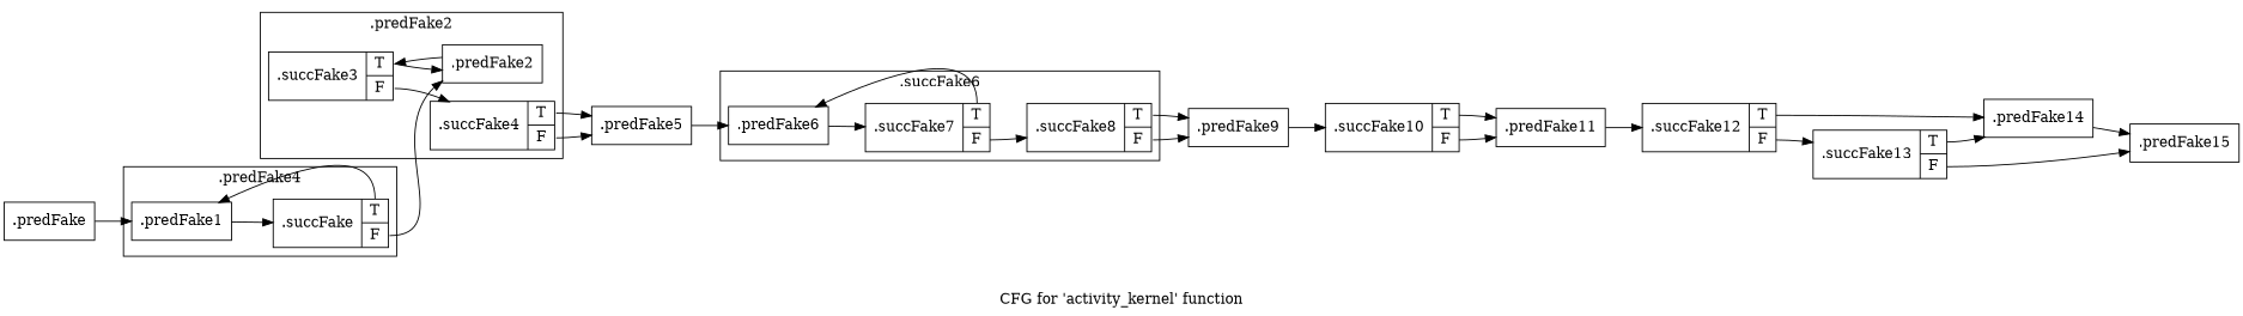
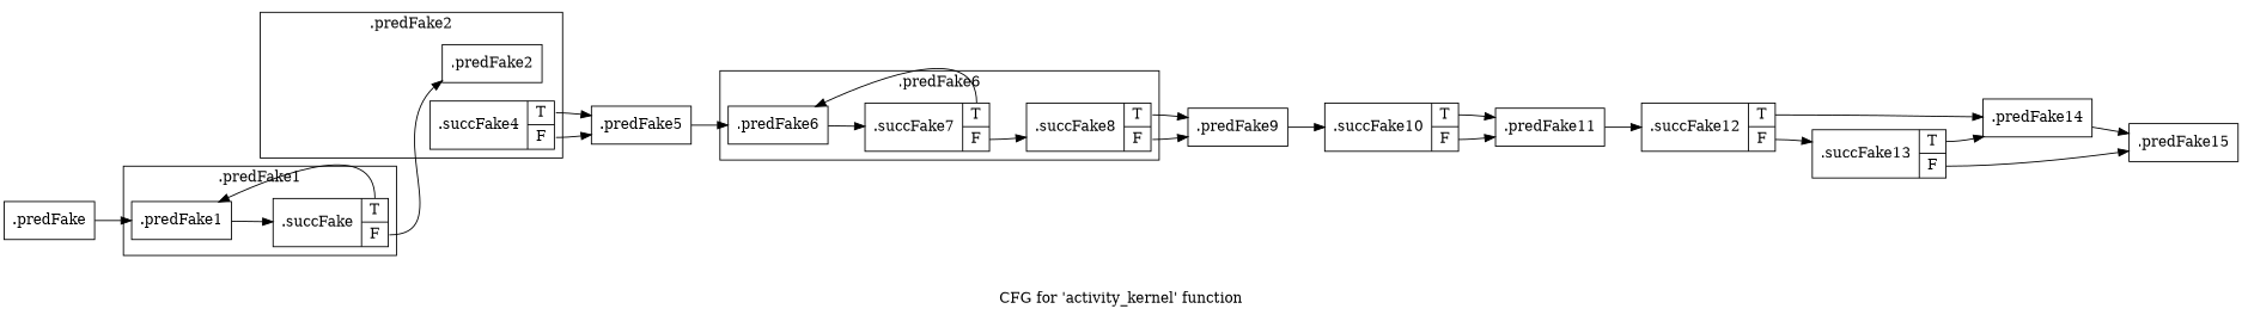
  digraph {
    label="CFG for 'activity_kernel' function"
    rankdir=LR
    node [filename="../../../../activity_kernel.c" linenumber=28 shape=record]
    edge [execusionnum=0 filename="../../../../activity_kernel.c"]
    n1 [label="{.predFake6}"]
    n2 [label="{.succFake7|{<s0>T|<s1>F}}"]
    n3 [label="{.succFake8|{<s0>T|<s1>F}}" linenumber=35]
    n4 [label="{.succFake4|{<s0>T|<s1>F}}" linenumber=24]
    n5 [label="{.predFake2}" linenumber=15]
-   n6 [label="{.succFake3|{<s0>T|<s1>F}}" linenumber=15]
    n7 [label="{.predFake1}" linenumber=11]
    n8 [label="{.succFake|{<s0>T|<s1>F}}" linenumber=11]
    n9 [label="{.predFake9}" linenumber=39]
    n10 [label="{.predFake5}"]
    n11 [label="{.predFake}" filename="" linenumber=""]
    n12 [label="{.succFake10|{<s0>T|<s1>F}}" linenumber=41]
    n13 [label="{.predFake11}" linenumber=46]
    n14 [label="{.succFake12|{<s0>T|<s1>F}}" linenumber=46]
    n15 [label="{.predFake14}" linenumber=47]
    n16 [label="{.succFake13|{<s0>T|<s1>F}}" linenumber=46]
    n17 [label="{.predFake15}" linenumber=55]
    subgraph cluster_1 {
      invocationtime=-1
-     label=".succFake6"
+     label=".predFake6"
      tripcount=0
      n1
      n2
      n3
    }
    subgraph cluster_2 {
      invocationtime=-1
      label=".predFake2"
      tripcount=0
      n4
      n5
-     n6
    }
    subgraph cluster_3 {
      invocationtime=-1
-     label=".predFake4"
+     label=".predFake1"
      tripcount=0
      n7
      n8
    }
    n1 -> n2
    n2 -> n1 [tailport=s0]
    n2 -> n3 [tailport=s1]
    n3 -> n9 [tailport=s0]
    n3 -> n9 [tailport=s1 execusionnum="" filename=""]
    n4 -> n10 [tailport=s0]
    n4 -> n10 [tailport=s1 execusionnum="" filename=""]
-   n5 -> n6
-   n6 -> n4 [tailport=s1]
-   n6 -> n5 [tailport=s0]
    n7 -> n8
    n8 -> n5 [tailport=s1]
    n8 -> n7 [tailport=s0]
    n9 -> n12
    n10 -> n1
    n11 -> n7
    n12 -> n13 [tailport=s0]
    n12 -> n13 [tailport=s1 execusionnum="" filename=""]
    n13 -> n14
    n14 -> n15 [tailport=s0 execusionnum="" filename=""]
    n14 -> n16 [tailport=s1]
    n15 -> n17
    n16 -> n15 [tailport=s0 execusionnum="" filename=""]
    n16 -> n17 [tailport=s1 execusionnum="" filename=""]
  }
